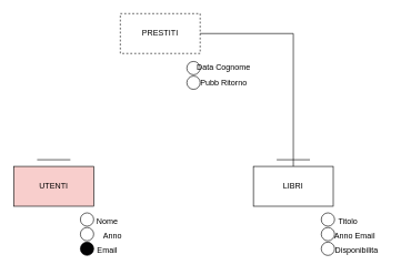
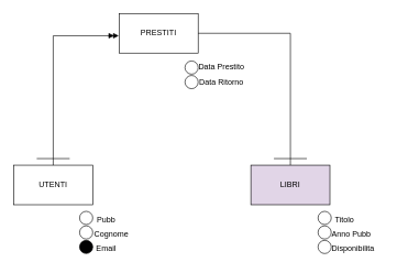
  <mxCell id="0" />
  <mxCell id="1" parent="0" />
- <mxCell id="2" value="PRESTITI" style="rounded=0;whiteSpace=wrap;html=1;dashed=1;" vertex="1" parent="1"><mxGeometry x="180" y="20" width="120" height="60" as="geometry" /></mxCell>
+ <mxCell id="2" value="PRESTITI" style="rounded=0;whiteSpace=wrap;html=1;" vertex="1" parent="1"><mxGeometry x="180" y="20" width="120" height="60" as="geometry" /></mxCell>
  <mxCell id="3" style="edgeStyle=orthogonalEdgeStyle;rounded=0;orthogonalLoop=1;jettySize=auto;html=1;entryX=1;entryY=0.5;entryDx=0;entryDy=0;endArrow=none;endFill=1;" edge="1" parent="1" source="4" target="2"><mxGeometry relative="1" as="geometry"><Array as="points"><mxPoint x="440" y="50" /></Array></mxGeometry></mxCell>
- <mxCell id="4" value="LIBRI" style="rounded=0;whiteSpace=wrap;html=1;" vertex="1" parent="1"><mxGeometry x="380" y="250" width="120" height="60" as="geometry" /></mxCell>
- <mxCell id="5" value="UTENTI" style="rounded=0;whiteSpace=wrap;html=1;fillColor=#f8cecc;" vertex="1" parent="1"><mxGeometry x="20" y="250" width="120" height="60" as="geometry" /></mxCell>
+ <mxCell id="4" value="LIBRI" style="rounded=0;whiteSpace=wrap;html=1;fillColor=#e1d5e7;" vertex="1" parent="1"><mxGeometry x="380" y="250" width="120" height="60" as="geometry" /></mxCell>
+ <mxCell id="5" value="UTENTI" style="rounded=0;whiteSpace=wrap;html=1;" vertex="1" parent="1"><mxGeometry x="20" y="250" width="120" height="60" as="geometry" /></mxCell>
  <mxCell id="6" value="" style="ellipse;whiteSpace=wrap;html=1;aspect=fixed;" vertex="1" parent="1"><mxGeometry x="120" y="320" width="20" height="20" as="geometry" /></mxCell>
- <mxCell id="7" value="Nome" style="text;html=1;align=center;verticalAlign=middle;resizable=0;points=[];autosize=1;strokeColor=none;fillColor=none;" vertex="1" parent="1"><mxGeometry x="130" y="318" width="60" height="30" as="geometry" /></mxCell>
+ <mxCell id="7" value="Pubb" style="text;html=1;align=center;verticalAlign=middle;resizable=0;points=[];autosize=1;strokeColor=none;fillColor=none;" vertex="1" parent="1"><mxGeometry x="130" y="318" width="60" height="30" as="geometry" /></mxCell>
  <mxCell id="8" value="" style="ellipse;whiteSpace=wrap;html=1;aspect=fixed;" vertex="1" parent="1"><mxGeometry x="120" y="342" width="20" height="20" as="geometry" /></mxCell>
- <mxCell id="9" value="Anno" style="text;html=1;align=center;verticalAlign=middle;resizable=0;points=[];autosize=1;strokeColor=none;fillColor=none;" vertex="1" parent="1"><mxGeometry x="128" y="340" width="80" height="30" as="geometry" /></mxCell>
+ <mxCell id="9" value="Cognome" style="text;html=1;align=center;verticalAlign=middle;resizable=0;points=[];autosize=1;strokeColor=none;fillColor=none;" vertex="1" parent="1"><mxGeometry x="128" y="340" width="80" height="30" as="geometry" /></mxCell>
  <mxCell id="10" value="" style="ellipse;whiteSpace=wrap;html=1;aspect=fixed;fillColor=#020203;" vertex="1" parent="1"><mxGeometry x="120" y="364" width="20" height="20" as="geometry" /></mxCell>
  <mxCell id="11" value="Email" style="text;html=1;align=center;verticalAlign=middle;resizable=0;points=[];autosize=1;strokeColor=none;fillColor=none;" vertex="1" parent="1"><mxGeometry x="135" y="362" width="50" height="30" as="geometry" /></mxCell>
  <mxCell id="12" value="" style="ellipse;whiteSpace=wrap;html=1;aspect=fixed;" vertex="1" parent="1"><mxGeometry x="482" y="320" width="20" height="20" as="geometry" /></mxCell>
  <mxCell id="13" value="Titolo" style="text;html=1;align=center;verticalAlign=middle;resizable=0;points=[];autosize=1;strokeColor=none;fillColor=none;" vertex="1" parent="1"><mxGeometry x="497" y="318" width="50" height="30" as="geometry" /></mxCell>
  <mxCell id="14" value="" style="ellipse;whiteSpace=wrap;html=1;aspect=fixed;" vertex="1" parent="1"><mxGeometry x="482" y="342" width="20" height="20" as="geometry" /></mxCell>
- <mxCell id="15" value="Anno Email" style="text;html=1;align=center;verticalAlign=middle;resizable=0;points=[];autosize=1;strokeColor=none;fillColor=none;" vertex="1" parent="1"><mxGeometry x="492" y="340" width="80" height="30" as="geometry" /></mxCell>
+ <mxCell id="15" value="Anno Pubb" style="text;html=1;align=center;verticalAlign=middle;resizable=0;points=[];autosize=1;strokeColor=none;fillColor=none;" vertex="1" parent="1"><mxGeometry x="492" y="340" width="80" height="30" as="geometry" /></mxCell>
  <mxCell id="16" value="" style="ellipse;whiteSpace=wrap;html=1;aspect=fixed;" vertex="1" parent="1"><mxGeometry x="482" y="364" width="20" height="20" as="geometry" /></mxCell>
  <mxCell id="17" value="Disponibilita" style="text;html=1;align=center;verticalAlign=middle;resizable=0;points=[];autosize=1;strokeColor=none;fillColor=none;" vertex="1" parent="1"><mxGeometry x="490" y="362" width="90" height="30" as="geometry" /></mxCell>
  <mxCell id="18" value="" style="ellipse;whiteSpace=wrap;html=1;aspect=fixed;" vertex="1" parent="1"><mxGeometry x="280" y="92" width="20" height="20" as="geometry" /></mxCell>
- <mxCell id="19" value="Data Cognome" style="text;html=1;align=center;verticalAlign=middle;resizable=0;points=[];autosize=1;strokeColor=none;fillColor=none;" vertex="1" parent="1"><mxGeometry x="290" y="87" width="90" height="30" as="geometry" /></mxCell>
+ <mxCell id="19" value="Data Prestito" style="text;html=1;align=center;verticalAlign=middle;resizable=0;points=[];autosize=1;strokeColor=none;fillColor=none;" vertex="1" parent="1"><mxGeometry x="290" y="87" width="90" height="30" as="geometry" /></mxCell>
  <mxCell id="20" value="" style="ellipse;whiteSpace=wrap;html=1;aspect=fixed;" vertex="1" parent="1"><mxGeometry x="280" y="114" width="20" height="20" as="geometry" /></mxCell>
- <mxCell id="21" value="Pubb Ritorno" style="text;html=1;align=center;verticalAlign=middle;resizable=0;points=[];autosize=1;strokeColor=none;fillColor=none;" vertex="1" parent="1"><mxGeometry x="290" y="109" width="90" height="30" as="geometry" /></mxCell>
+ <mxCell id="21" value="Data Ritorno" style="text;html=1;align=center;verticalAlign=middle;resizable=0;points=[];autosize=1;strokeColor=none;fillColor=none;" vertex="1" parent="1"><mxGeometry x="290" y="109" width="90" height="30" as="geometry" /></mxCell>
+ <mxCell id="22" style="edgeStyle=orthogonalEdgeStyle;rounded=0;orthogonalLoop=1;jettySize=auto;html=1;entryX=-0.004;entryY=0.562;entryDx=0;entryDy=0;entryPerimeter=0;endArrow=doubleBlock;endFill=1;" edge="1" parent="1" source="5" target="2"><mxGeometry relative="1" as="geometry"><Array as="points"><mxPoint x="80" y="54" /></Array></mxGeometry></mxCell>
  <mxCell id="23" value="" style="endArrow=none;html=1;rounded=0;" edge="1" parent="1"><mxGeometry width="50" height="50" relative="1" as="geometry"><mxPoint x="415" y="240" as="sourcePoint" /><mxPoint x="465" y="240" as="targetPoint" /></mxGeometry></mxCell>
  <mxCell id="24" value="" style="endArrow=none;html=1;rounded=0;" edge="1" parent="1"><mxGeometry width="50" height="50" relative="1" as="geometry"><mxPoint x="55" y="240" as="sourcePoint" /><mxPoint x="105" y="240" as="targetPoint" /></mxGeometry></mxCell>
